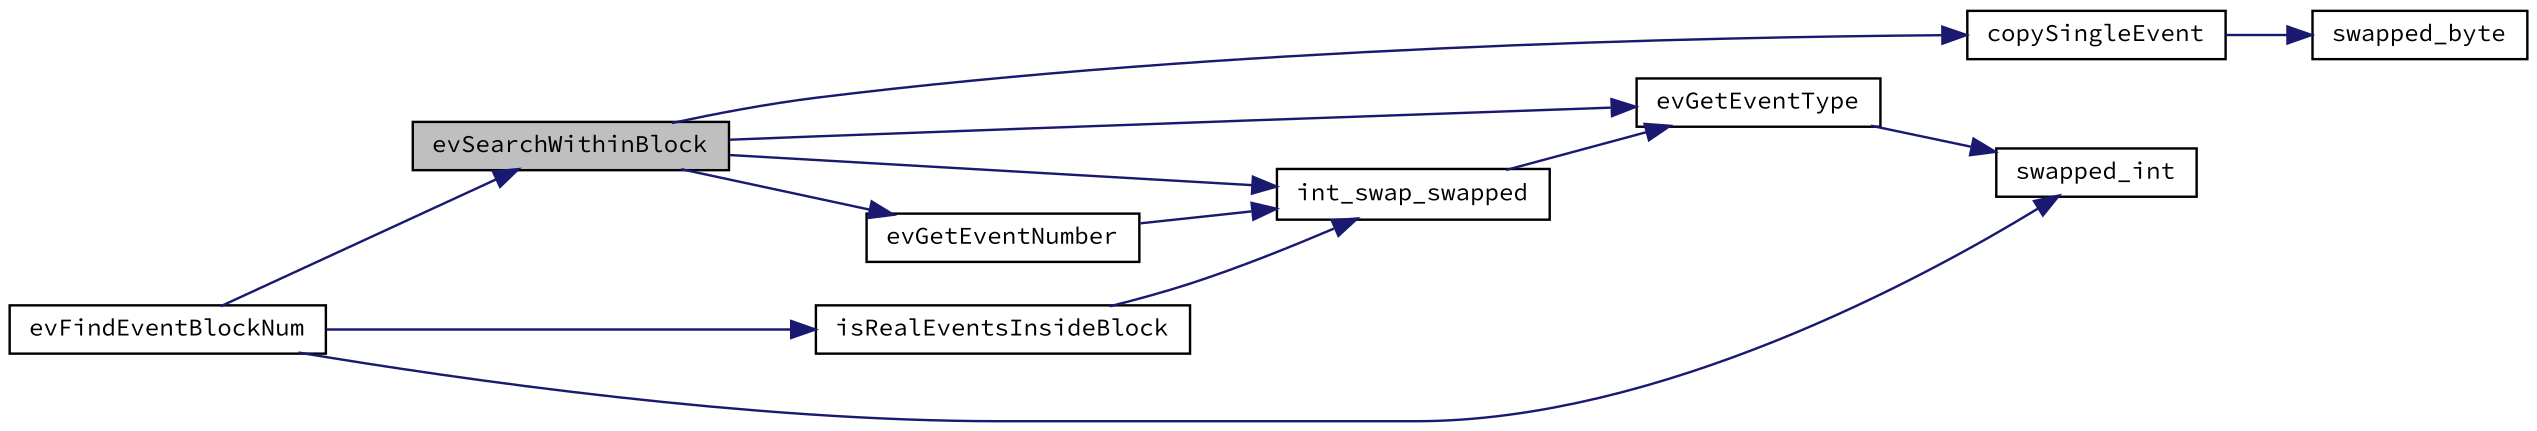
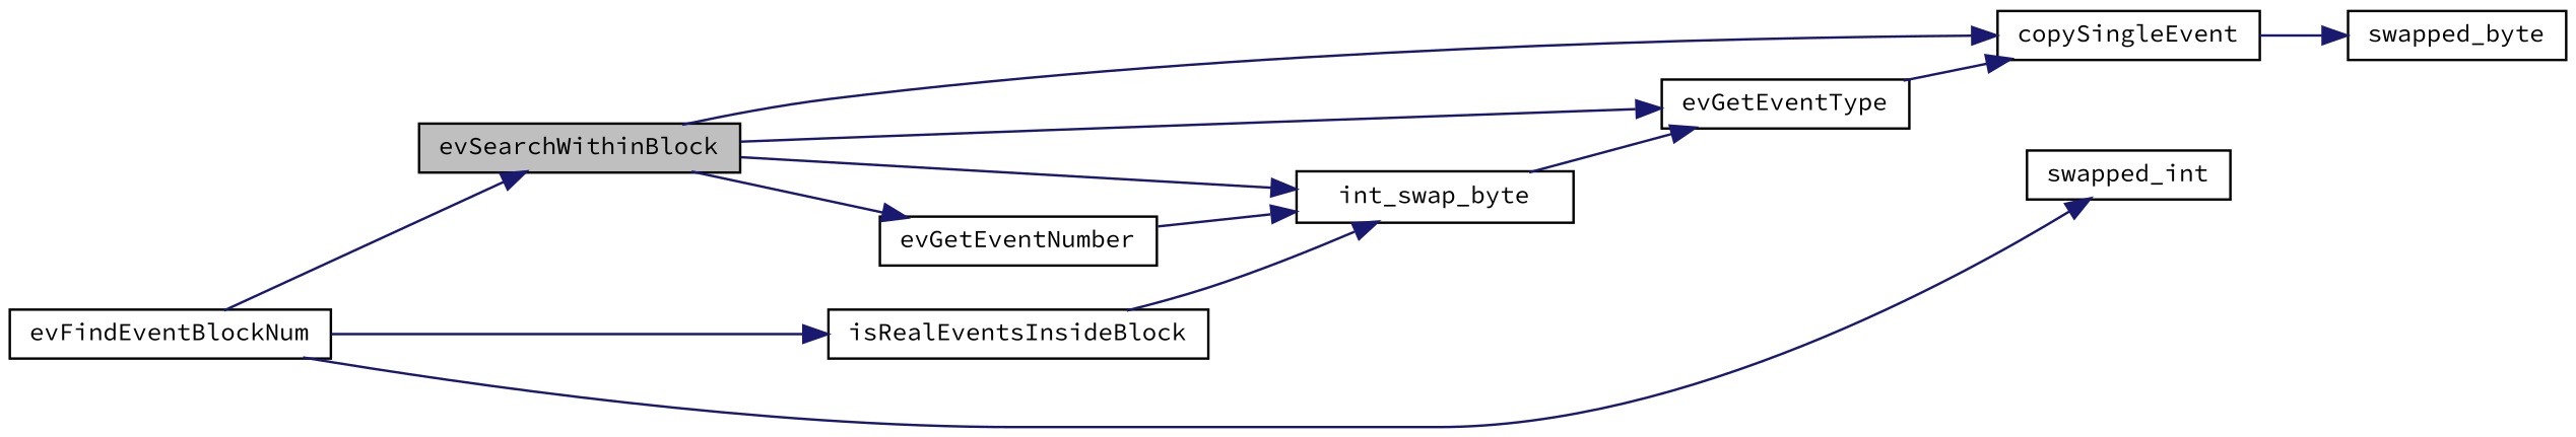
  digraph {
    fontname="Source Code Pro"
    rankdir=LR
    node [color=black fontname="Source Code Pro" fontsize=10 shape=record]
    edge [color=midnightblue fontname="Source Code Pro" fontsize=10 labelfontname=FreeSans labelfontsize=10 style=solid]
    n1 [fillcolor=grey75 fontcolor=black height=0.2 label=evSearchWithinBlock style=filled width=0.4]
    n2 [height=0.2 label=copySingleEvent width=0.4]
-   n3 [height=0.2 label=int_swap_swapped width=0.4]
+   n3 [height=0.2 label=int_swap_byte width=0.4]
    n4 [height=0.2 label=evGetEventType width=0.4]
    n5 [height=0.2 label=evGetEventNumber width=0.4]
    n6 [height=0.2 label=swapped_byte width=0.4]
    n7 [height=0.2 label=evFindEventBlockNum width=0.4]
    n8 [height=0.2 label=isRealEventsInsideBlock width=0.4]
    n9 [height=0.2 label=swapped_int width=0.4]
    n1 -> n2
    n1 -> n3
    n1 -> n4
    n1 -> n5
    n2 -> n6
    n3 -> n4
-   n4 -> n9
+   n4 -> n2
    n5 -> n3
    n7 -> n1
    n7 -> n8
    n7 -> n9
    n8 -> n3
  }
